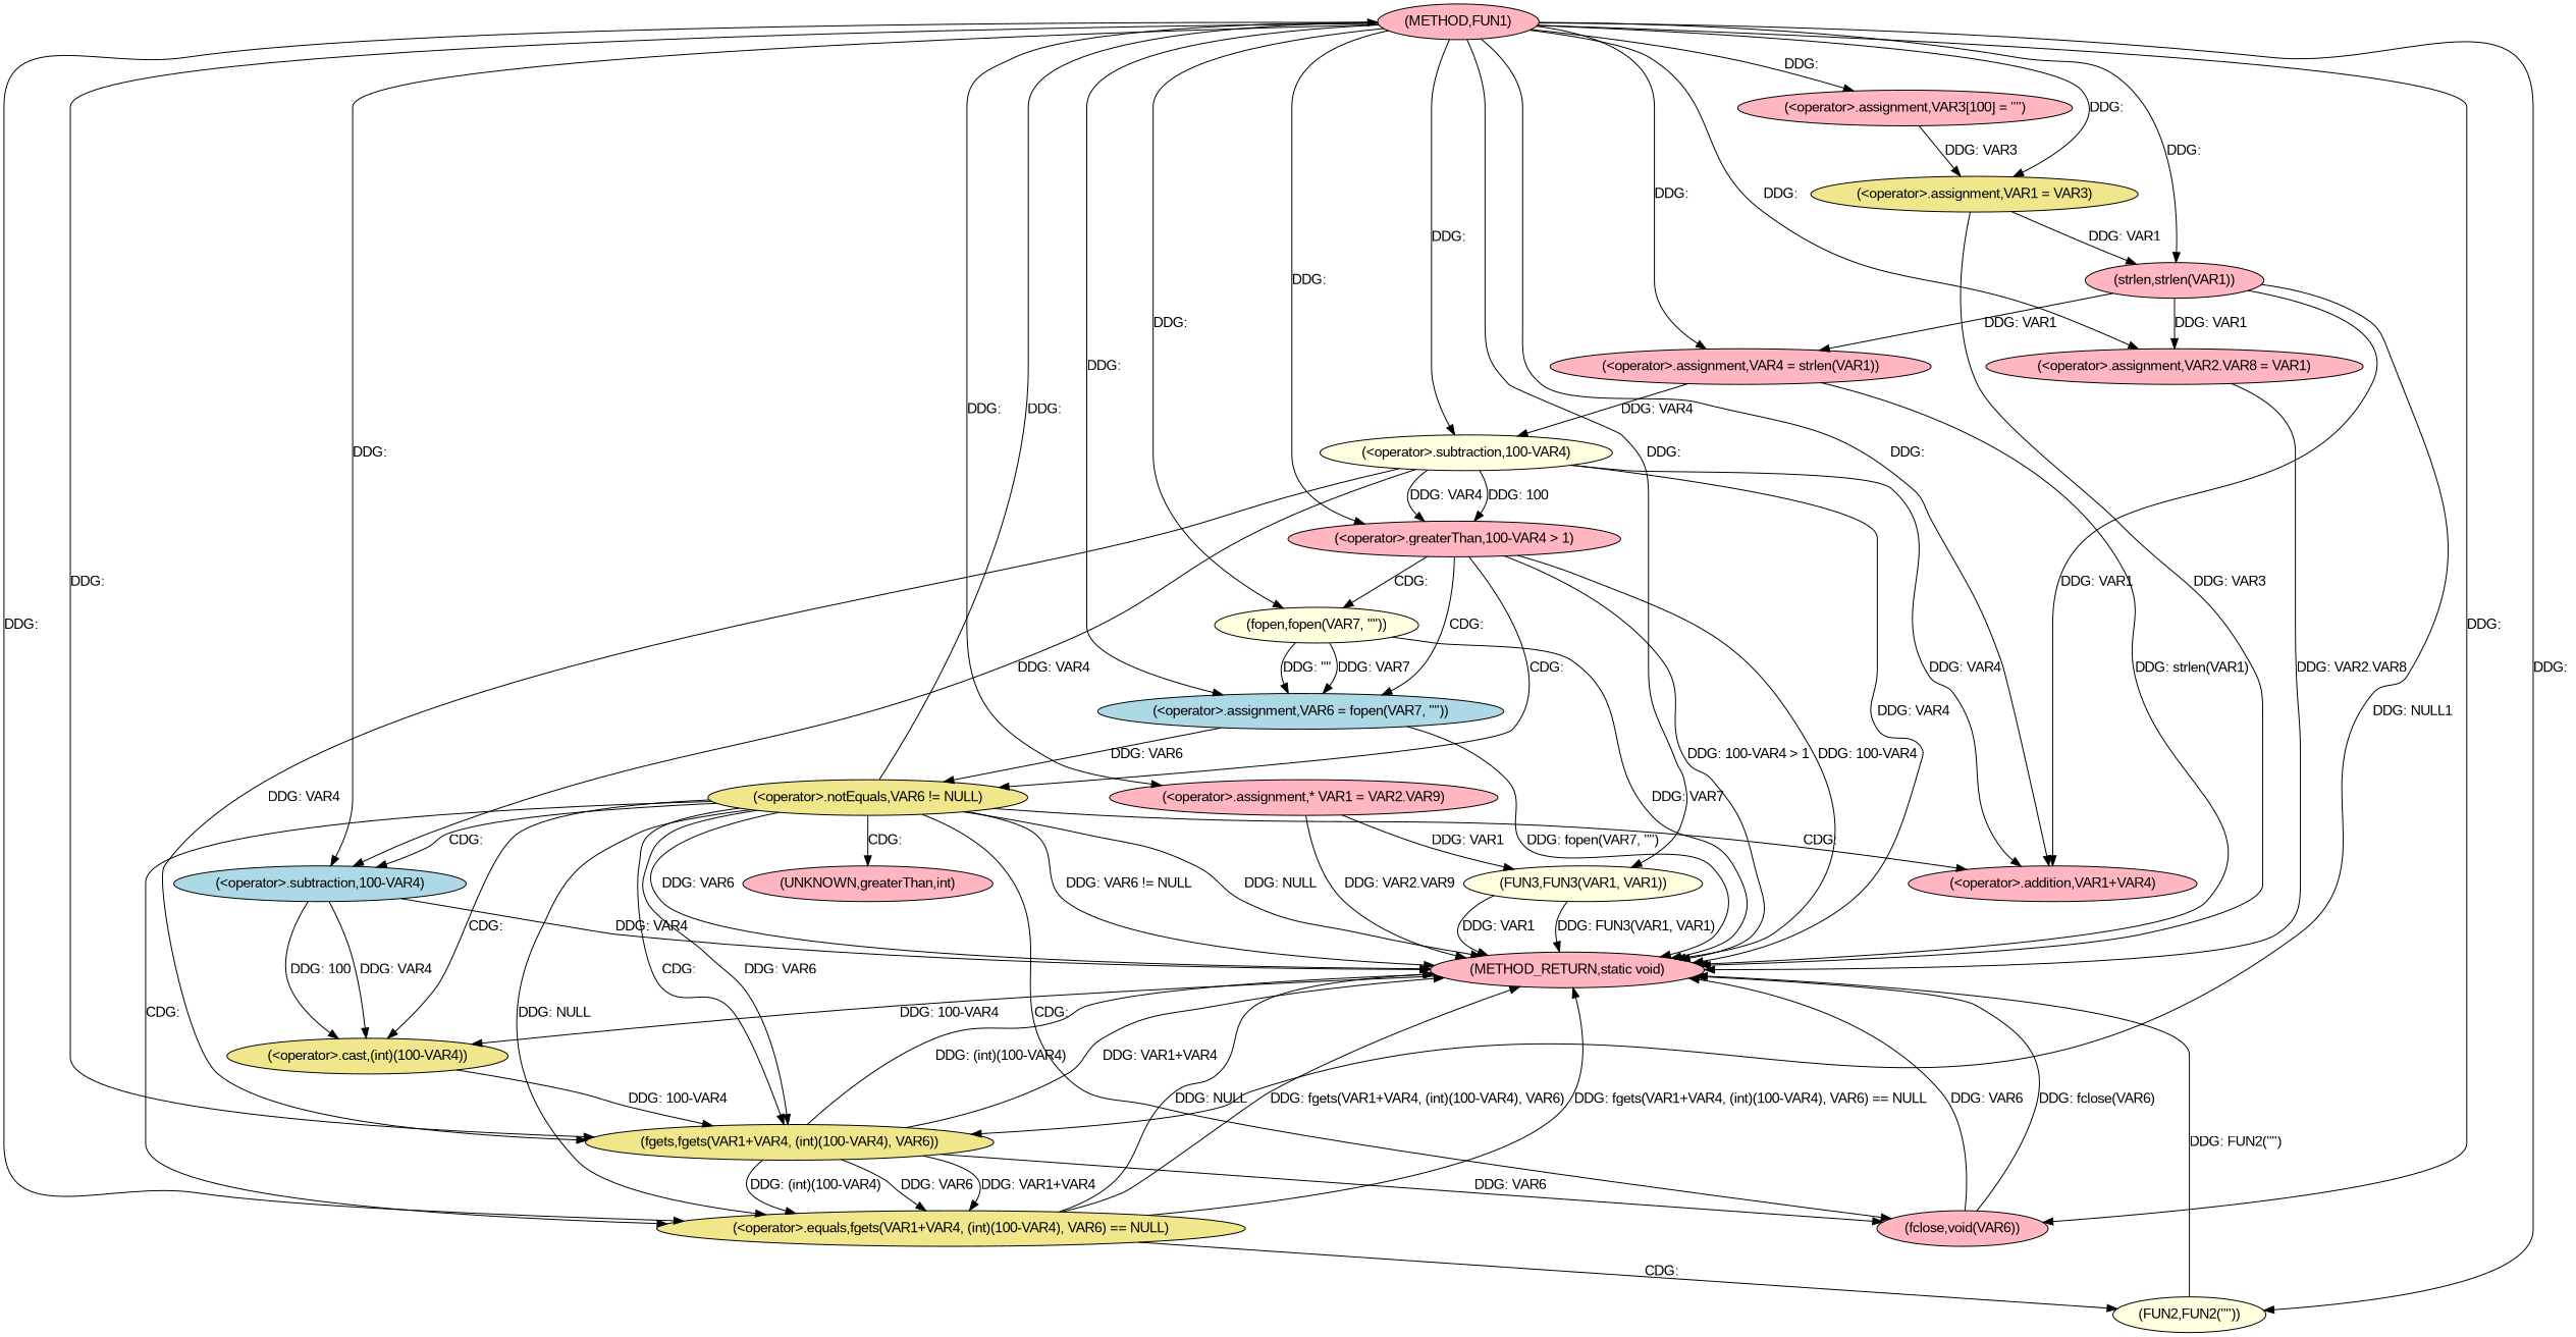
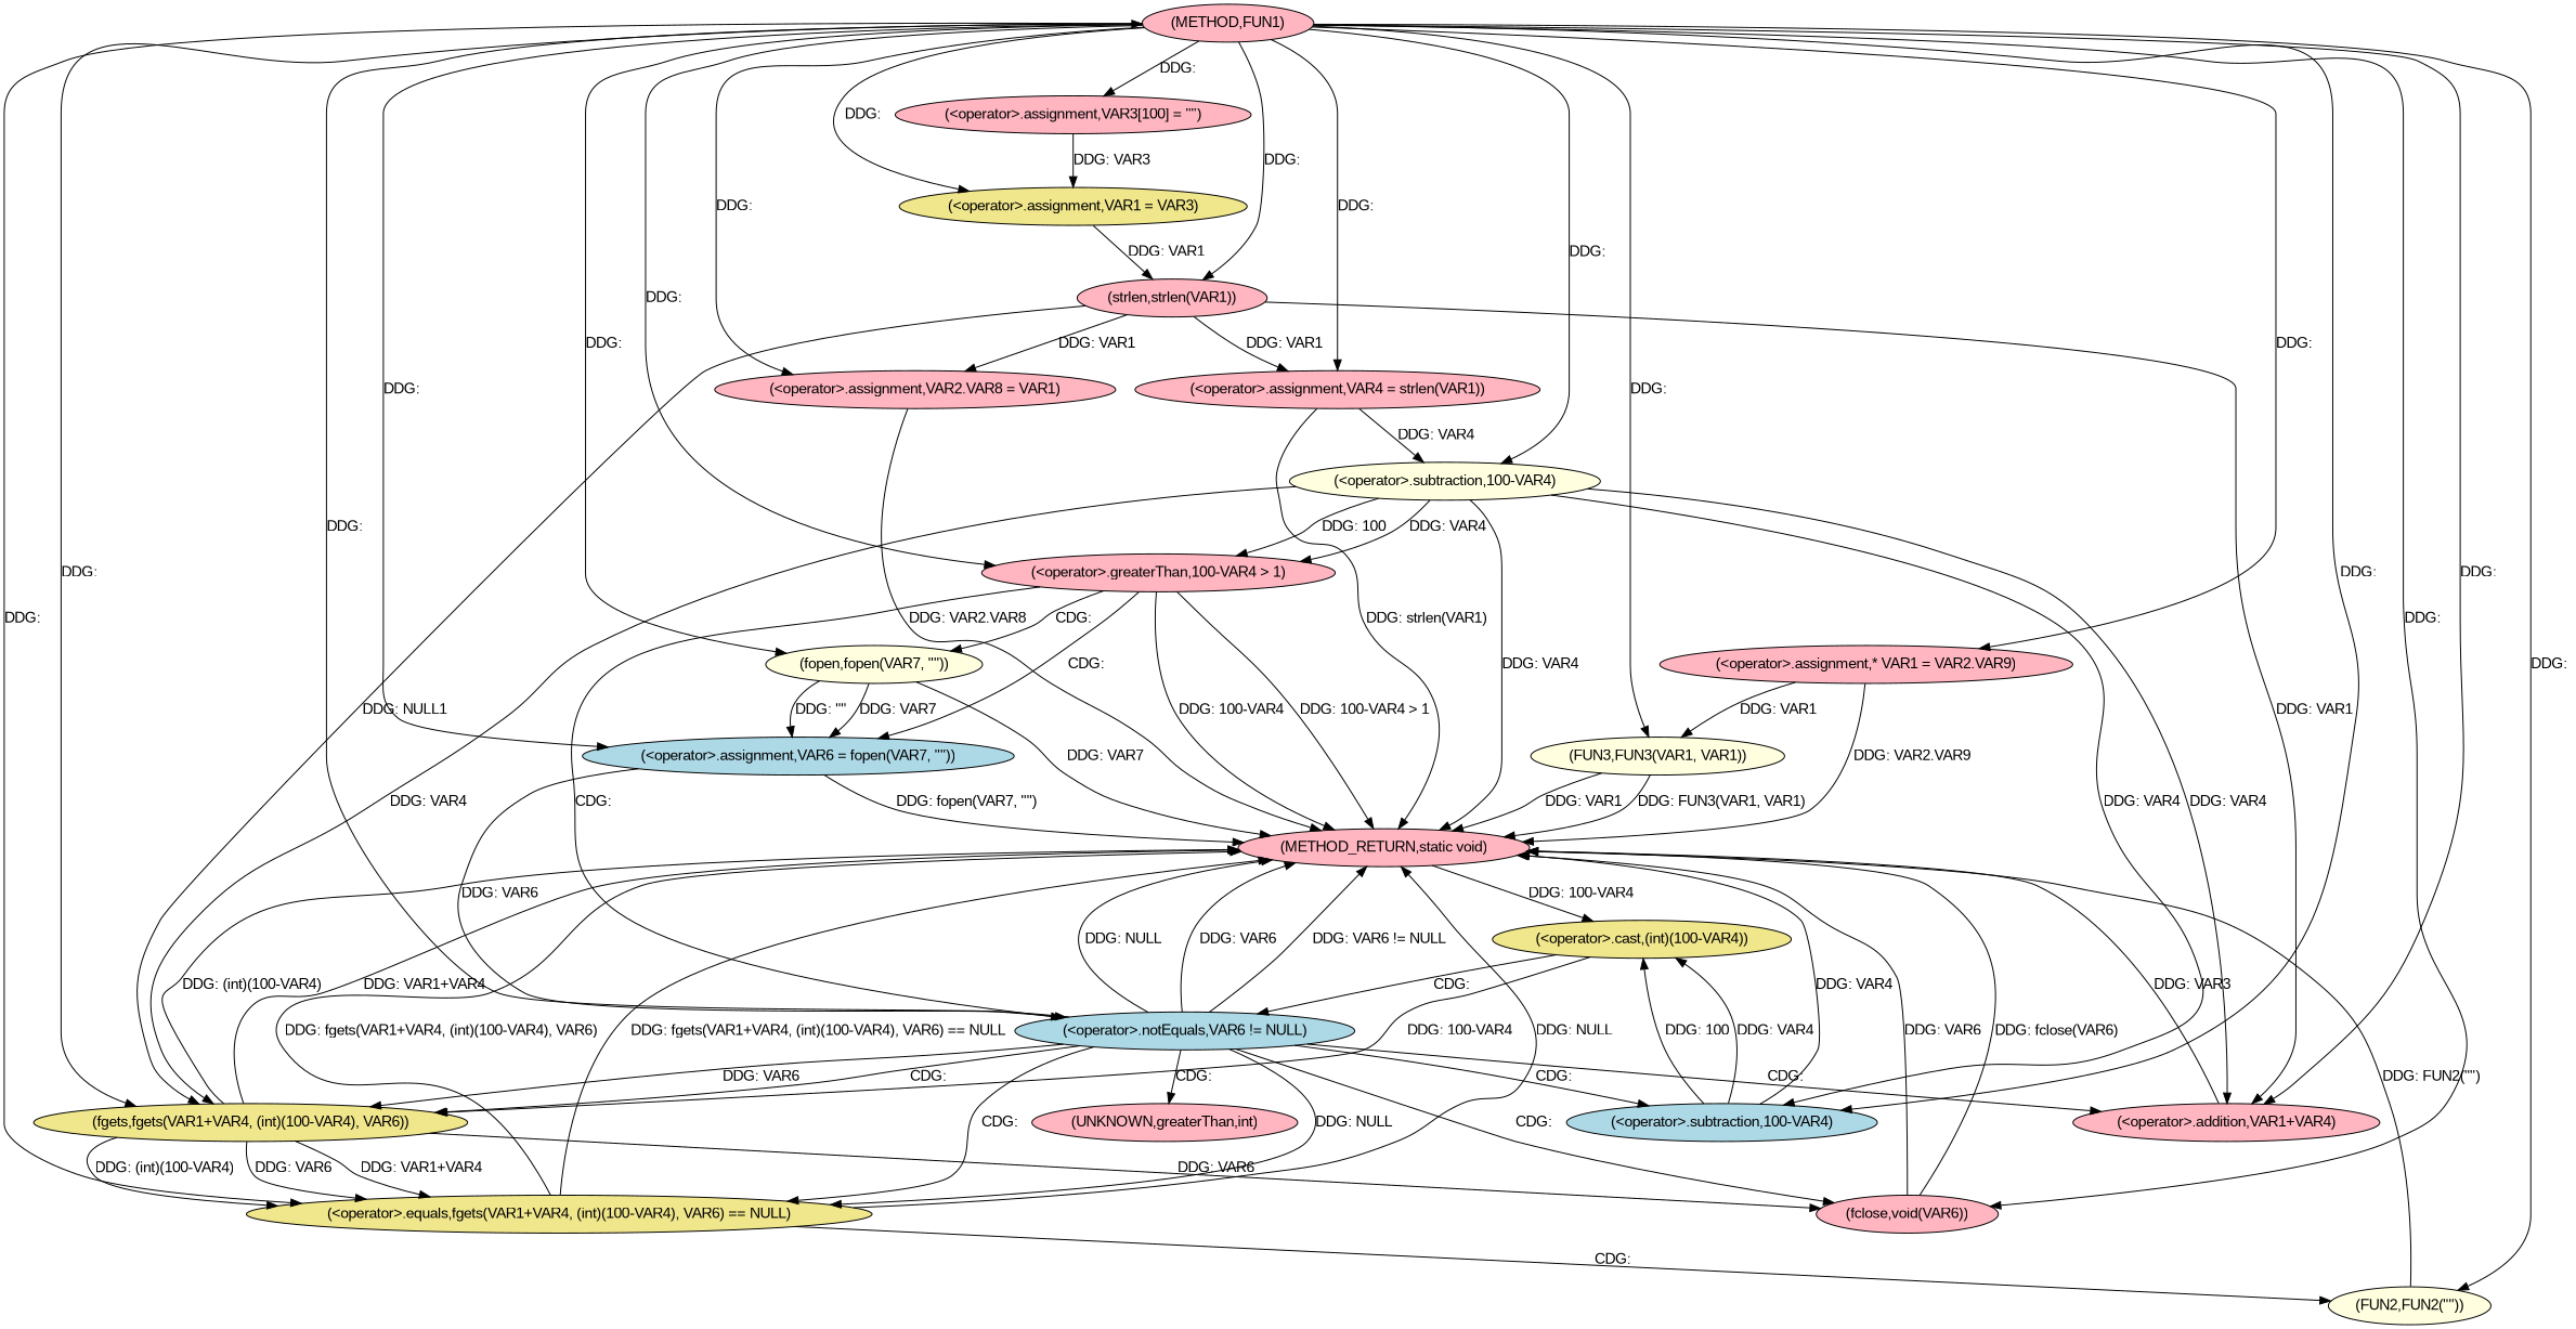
  digraph {
    fontname="Liberation Sans"
    node [fillcolor=lightpink fontname="Liberation Sans" style=filled]
    edge [fontname="Liberation Sans"]
    n1 [label="(METHOD,FUN1)"]
    n2 [label="(<operator>.assignment,VAR3[100] = \"\")"]
    n3 [fillcolor=khaki label="(<operator>.assignment,VAR1 = VAR3)"]
    n4 [label="(<operator>.assignment,VAR4 = strlen(VAR1))"]
    n5 [label="(strlen,strlen(VAR1))"]
    n6 [label="(<operator>.greaterThan,100-VAR4 > 1)"]
    n7 [fillcolor=lightyellow label="(<operator>.subtraction,100-VAR4)"]
    n8 [fillcolor=lightblue label="(<operator>.assignment,VAR6 = fopen(VAR7, \"\"))"]
    n9 [fillcolor=lightyellow label="(fopen,fopen(VAR7, \"\"))"]
    n10 [fillcolor=khaki label="(<operator>.equals,fgets(VAR1+VAR4, (int)(100-VAR4), VAR6) == NULL)"]
    n11 [fillcolor=khaki label="(fgets,fgets(VAR1+VAR4, (int)(100-VAR4), VAR6))"]
    n12 [label="(<operator>.addition,VAR1+VAR4)"]
    n13 [fillcolor=lightblue label="(<operator>.subtraction,100-VAR4)"]
    n14 [fillcolor=lightyellow label="(FUN2,FUN2(\"\"))"]
    n15 [label="(fclose,void(VAR6))"]
    n16 [label="(<operator>.assignment,VAR2.VAR8 = VAR1)"]
    n17 [label="(<operator>.assignment,* VAR1 = VAR2.VAR9)"]
    n18 [fillcolor=lightyellow label="(FUN3,FUN3(VAR1, VAR1))"]
    n19 [label="(METHOD_RETURN,static void)"]
-   n20 [fillcolor=khaki label="(<operator>.notEquals,VAR6 != NULL)"]
+   n20 [fillcolor=lightblue label="(<operator>.notEquals,VAR6 != NULL)"]
    n21 [fillcolor=khaki label="(<operator>.cast,(int)(100-VAR4))"]
    n22 [label="(UNKNOWN,greaterThan,int)"]
    n1 -> n2 [label="DDG: "]
    n1 -> n3 [label="DDG: "]
    n1 -> n4 [label="DDG: "]
    n1 -> n5 [label="DDG: "]
    n1 -> n6 [label="DDG: "]
    n1 -> n7 [label="DDG: "]
    n1 -> n8 [label="DDG: "]
    n1 -> n9 [label="DDG: "]
    n1 -> n10 [label="DDG: "]
    n1 -> n11 [label="DDG: "]
    n1 -> n12 [label="DDG: "]
    n1 -> n13 [label="DDG: "]
    n1 -> n14 [label="DDG: "]
    n1 -> n15 [label="DDG: "]
    n1 -> n16 [label="DDG: "]
    n1 -> n17 [label="DDG: "]
    n1 -> n18 [label="DDG: "]
    n2 -> n3 [label="DDG: VAR3"]
    n3 -> n5 [label="DDG: VAR1"]
-   n3 -> n19 [label="DDG: VAR3"]
+   n12 -> n19 [label="DDG: VAR3"]
    n4 -> n7 [label="DDG: VAR4"]
    n4 -> n19 [label="DDG: strlen(VAR1)"]
    n5 -> n4 [label="DDG: VAR1"]
    n5 -> n11 [label="DDG: NULL1"]
    n5 -> n12 [label="DDG: VAR1"]
    n5 -> n16 [label="DDG: VAR1"]
    n6 -> n8 [label="CDG: "]
    n6 -> n9 [label="CDG: "]
    n6 -> n19 [label="DDG: 100-VAR4 > 1"]
    n6 -> n19 [label="DDG: 100-VAR4"]
    n6 -> n20 [label="CDG: "]
    n7 -> n6 [label="DDG: 100"]
    n7 -> n6 [label="DDG: VAR4"]
    n7 -> n11 [label="DDG: VAR4"]
    n7 -> n12 [label="DDG: VAR4"]
    n7 -> n13 [label="DDG: VAR4"]
    n7 -> n19 [label="DDG: VAR4"]
    n8 -> n19 [label="DDG: fopen(VAR7, \"\")"]
    n8 -> n20 [label="DDG: VAR6"]
    n9 -> n8 [label="DDG: VAR7"]
    n9 -> n8 [label="DDG: \"\""]
    n9 -> n19 [label="DDG: VAR7"]
    n10 -> n14 [label="CDG: "]
    n10 -> n19 [label="DDG: NULL"]
    n10 -> n19 [label="DDG: fgets(VAR1+VAR4, (int)(100-VAR4), VAR6)"]
    n10 -> n19 [label="DDG: fgets(VAR1+VAR4, (int)(100-VAR4), VAR6) == NULL"]
    n11 -> n10 [label="DDG: VAR1+VAR4"]
    n11 -> n10 [label="DDG: (int)(100-VAR4)"]
    n11 -> n10 [label="DDG: VAR6"]
    n11 -> n15 [label="DDG: VAR6"]
    n11 -> n19 [label="DDG: (int)(100-VAR4)"]
    n11 -> n19 [label="DDG: VAR1+VAR4"]
    n13 -> n19 [label="DDG: VAR4"]
    n13 -> n21 [label="DDG: 100"]
    n13 -> n21 [label="DDG: VAR4"]
    n14 -> n19 [label="DDG: FUN2(\"\")"]
    n15 -> n19 [label="DDG: fclose(VAR6)"]
    n15 -> n19 [label="DDG: VAR6"]
    n16 -> n19 [label="DDG: VAR2.VAR8"]
    n17 -> n18 [label="DDG: VAR1"]
    n17 -> n19 [label="DDG: VAR2.VAR9"]
    n18 -> n19 [label="DDG: VAR1"]
    n18 -> n19 [label="DDG: FUN3(VAR1, VAR1)"]
    n19 -> n21 [label="DDG: 100-VAR4"]
    n20 -> n1 [label="DDG: "]
    n20 -> n10 [label="DDG: NULL"]
    n20 -> n10 [label="CDG: "]
    n20 -> n11 [label="DDG: VAR6"]
    n20 -> n11 [label="CDG: "]
    n20 -> n12 [label="CDG: "]
    n20 -> n13 [label="CDG: "]
    n20 -> n15 [label="CDG: "]
    n20 -> n19 [label="DDG: NULL"]
    n20 -> n19 [label="DDG: VAR6"]
    n20 -> n19 [label="DDG: VAR6 != NULL"]
-   n20 -> n21 [label="CDG: "]
+   n21 -> n20 [label="CDG: "]
    n20 -> n22 [label="CDG: "]
    n21 -> n11 [label="DDG: 100-VAR4"]
  }
